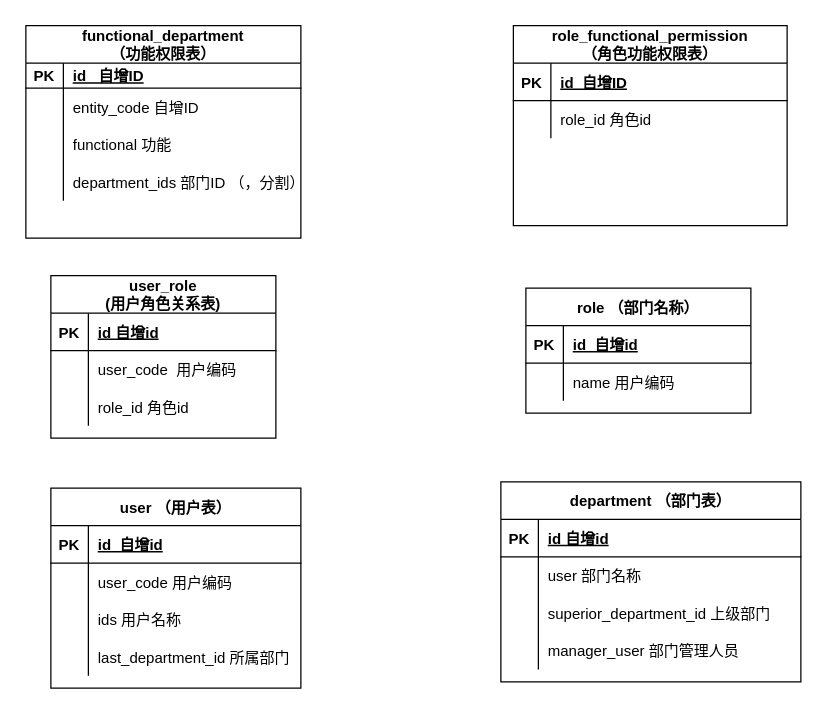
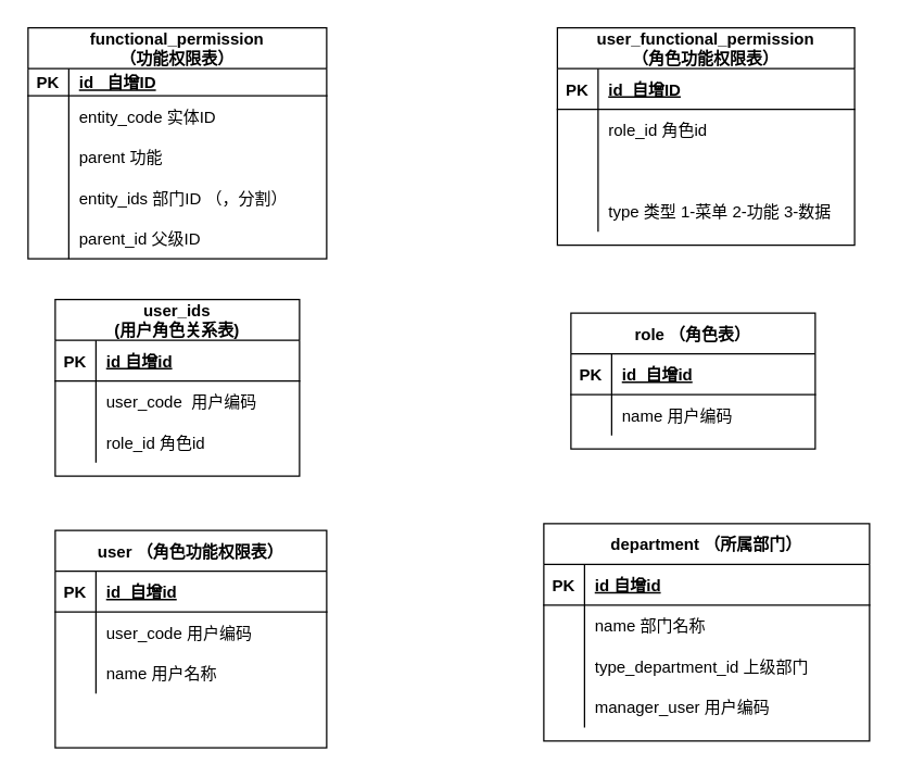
  <mxCell id="0" />
  <mxCell id="1" parent="0" />
- <mxCell id="2" value="functional_department&#10;（功能权限表）" style="shape=table;startSize=30;container=1;collapsible=1;childLayout=tableLayout;fixedRows=1;rowLines=0;fontStyle=1;align=center;resizeLast=1;" vertex="1" parent="1"><mxGeometry x="20" y="20" width="220" height="170" as="geometry" /></mxCell>
+ <mxCell id="2" value="functional_permission&#10;（功能权限表）" style="shape=table;startSize=30;container=1;collapsible=1;childLayout=tableLayout;fixedRows=1;rowLines=0;fontStyle=1;align=center;resizeLast=1;" vertex="1" parent="1"><mxGeometry x="20" y="20" width="220" height="170" as="geometry" /></mxCell>
  <mxCell id="3" value="" style="shape=partialRectangle;collapsible=0;dropTarget=0;pointerEvents=0;fillColor=none;top=0;left=0;bottom=1;right=0;points=[[0,0.5],[1,0.5]];portConstraint=eastwest;" vertex="1" parent="2"><mxGeometry y="30" width="220" height="20" as="geometry" /></mxCell>
  <mxCell id="4" value="PK" style="shape=partialRectangle;connectable=0;fillColor=none;top=0;left=0;bottom=0;right=0;fontStyle=1;overflow=hidden;" vertex="1" parent="3"><mxGeometry width="30" height="20" as="geometry" /></mxCell>
  <mxCell id="5" value="id   自增ID" style="shape=partialRectangle;connectable=0;fillColor=none;top=0;left=0;bottom=0;right=0;align=left;spacingLeft=6;fontStyle=5;overflow=hidden;" vertex="1" parent="3"><mxGeometry x="30" width="190" height="20" as="geometry" /></mxCell>
  <mxCell id="6" value="" style="shape=partialRectangle;collapsible=0;dropTarget=0;pointerEvents=0;fillColor=none;top=0;left=0;bottom=0;right=0;points=[[0,0.5],[1,0.5]];portConstraint=eastwest;" vertex="1" parent="2"><mxGeometry y="50" width="220" height="30" as="geometry" /></mxCell>
  <mxCell id="7" value="" style="shape=partialRectangle;connectable=0;fillColor=none;top=0;left=0;bottom=0;right=0;editable=1;overflow=hidden;" vertex="1" parent="6"><mxGeometry width="30" height="30" as="geometry" /></mxCell>
- <mxCell id="8" value="entity_code 自增ID" style="shape=partialRectangle;connectable=0;fillColor=none;top=0;left=0;bottom=0;right=0;align=left;spacingLeft=6;overflow=hidden;" vertex="1" parent="6"><mxGeometry x="30" width="190" height="30" as="geometry" /></mxCell>
+ <mxCell id="8" value="entity_code 实体ID" style="shape=partialRectangle;connectable=0;fillColor=none;top=0;left=0;bottom=0;right=0;align=left;spacingLeft=6;overflow=hidden;" vertex="1" parent="6"><mxGeometry x="30" width="190" height="30" as="geometry" /></mxCell>
  <mxCell id="9" value="" style="shape=partialRectangle;collapsible=0;dropTarget=0;pointerEvents=0;fillColor=none;top=0;left=0;bottom=0;right=0;points=[[0,0.5],[1,0.5]];portConstraint=eastwest;" vertex="1" parent="2"><mxGeometry y="80" width="220" height="30" as="geometry" /></mxCell>
  <mxCell id="10" value="" style="shape=partialRectangle;connectable=0;fillColor=none;top=0;left=0;bottom=0;right=0;editable=1;overflow=hidden;" vertex="1" parent="9"><mxGeometry width="30" height="30" as="geometry" /></mxCell>
- <mxCell id="11" value="functional 功能" style="shape=partialRectangle;connectable=0;fillColor=none;top=0;left=0;bottom=0;right=0;align=left;spacingLeft=6;overflow=hidden;" vertex="1" parent="9"><mxGeometry x="30" width="190" height="30" as="geometry" /></mxCell>
+ <mxCell id="11" value="parent 功能" style="shape=partialRectangle;connectable=0;fillColor=none;top=0;left=0;bottom=0;right=0;align=left;spacingLeft=6;overflow=hidden;" vertex="1" parent="9"><mxGeometry x="30" width="190" height="30" as="geometry" /></mxCell>
  <mxCell id="12" value="" style="shape=partialRectangle;collapsible=0;dropTarget=0;pointerEvents=0;fillColor=none;top=0;left=0;bottom=0;right=0;points=[[0,0.5],[1,0.5]];portConstraint=eastwest;" vertex="1" parent="2"><mxGeometry y="110" width="220" height="30" as="geometry" /></mxCell>
  <mxCell id="13" value="" style="shape=partialRectangle;connectable=0;fillColor=none;top=0;left=0;bottom=0;right=0;editable=1;overflow=hidden;" vertex="1" parent="12"><mxGeometry width="30" height="30" as="geometry" /></mxCell>
- <mxCell id="14" value="department_ids 部门ID （，分割）" style="shape=partialRectangle;connectable=0;fillColor=none;top=0;left=0;bottom=0;right=0;align=left;spacingLeft=6;overflow=hidden;" vertex="1" parent="12"><mxGeometry x="30" width="190" height="30" as="geometry" /></mxCell>
+ <mxCell id="14" value="entity_ids 部门ID （，分割）" style="shape=partialRectangle;connectable=0;fillColor=none;top=0;left=0;bottom=0;right=0;align=left;spacingLeft=6;overflow=hidden;" vertex="1" parent="12"><mxGeometry x="30" width="190" height="30" as="geometry" /></mxCell>
  <mxCell id="15" style="shape=partialRectangle;collapsible=0;dropTarget=0;pointerEvents=0;fillColor=none;top=0;left=0;bottom=0;right=0;points=[[0,0.5],[1,0.5]];portConstraint=eastwest;" vertex="1" parent="2"><mxGeometry y="140" width="220" height="30" as="geometry" /></mxCell>
  <mxCell id="16" style="shape=partialRectangle;connectable=0;fillColor=none;top=0;left=0;bottom=0;right=0;editable=1;overflow=hidden;" vertex="1" parent="15"><mxGeometry width="30" height="30" as="geometry" /></mxCell>
- <mxCell id="18" value="role_functional_permission&#10;（角色功能权限表）" style="shape=table;startSize=30;container=1;collapsible=1;childLayout=tableLayout;fixedRows=1;rowLines=0;fontStyle=1;align=center;resizeLast=1;" vertex="1" parent="1"><mxGeometry x="410" y="20" width="219" height="160" as="geometry" /></mxCell>
+ <mxCell id="17" value="parent_id 父级ID" style="shape=partialRectangle;connectable=0;fillColor=none;top=0;left=0;bottom=0;right=0;align=left;spacingLeft=6;overflow=hidden;" vertex="1" parent="15"><mxGeometry x="30" width="190" height="30" as="geometry" /></mxCell>
+ <mxCell id="18" value="user_functional_permission&#10;（角色功能权限表）" style="shape=table;startSize=30;container=1;collapsible=1;childLayout=tableLayout;fixedRows=1;rowLines=0;fontStyle=1;align=center;resizeLast=1;" vertex="1" parent="1"><mxGeometry x="410" y="20" width="219" height="160" as="geometry" /></mxCell>
  <mxCell id="19" value="" style="shape=partialRectangle;collapsible=0;dropTarget=0;pointerEvents=0;fillColor=none;top=0;left=0;bottom=1;right=0;points=[[0,0.5],[1,0.5]];portConstraint=eastwest;" vertex="1" parent="18"><mxGeometry y="30" width="219" height="30" as="geometry" /></mxCell>
  <mxCell id="20" value="PK" style="shape=partialRectangle;connectable=0;fillColor=none;top=0;left=0;bottom=0;right=0;fontStyle=1;overflow=hidden;" vertex="1" parent="19"><mxGeometry width="30" height="30" as="geometry" /></mxCell>
  <mxCell id="21" value="id  自增ID" style="shape=partialRectangle;connectable=0;fillColor=none;top=0;left=0;bottom=0;right=0;align=left;spacingLeft=6;fontStyle=5;overflow=hidden;" vertex="1" parent="19"><mxGeometry x="30" width="189" height="30" as="geometry" /></mxCell>
  <mxCell id="22" value="" style="shape=partialRectangle;collapsible=0;dropTarget=0;pointerEvents=0;fillColor=none;top=0;left=0;bottom=0;right=0;points=[[0,0.5],[1,0.5]];portConstraint=eastwest;" vertex="1" parent="18"><mxGeometry y="60" width="219" height="30" as="geometry" /></mxCell>
  <mxCell id="23" value="" style="shape=partialRectangle;connectable=0;fillColor=none;top=0;left=0;bottom=0;right=0;editable=1;overflow=hidden;" vertex="1" parent="22"><mxGeometry width="30" height="30" as="geometry" /></mxCell>
  <mxCell id="24" value="role_id 角色id" style="shape=partialRectangle;connectable=0;fillColor=none;top=0;left=0;bottom=0;right=0;align=left;spacingLeft=6;overflow=hidden;" vertex="1" parent="22"><mxGeometry x="30" width="189" height="30" as="geometry" /></mxCell>
  <mxCell id="25" value="" style="shape=partialRectangle;collapsible=0;dropTarget=0;pointerEvents=0;fillColor=none;top=0;left=0;bottom=0;right=0;points=[[0,0.5],[1,0.5]];portConstraint=eastwest;" vertex="1" parent="18"><mxGeometry y="90" width="219" height="30" as="geometry" /></mxCell>
  <mxCell id="26" value="" style="shape=partialRectangle;connectable=0;fillColor=none;top=0;left=0;bottom=0;right=0;editable=1;overflow=hidden;" vertex="1" parent="25"><mxGeometry width="30" height="30" as="geometry" /></mxCell>
  <mxCell id="27" value="" style="shape=partialRectangle;collapsible=0;dropTarget=0;pointerEvents=0;fillColor=none;top=0;left=0;bottom=0;right=0;points=[[0,0.5],[1,0.5]];portConstraint=eastwest;" vertex="1" parent="18"><mxGeometry y="120" width="219" height="30" as="geometry" /></mxCell>
  <mxCell id="28" value="" style="shape=partialRectangle;connectable=0;fillColor=none;top=0;left=0;bottom=0;right=0;editable=1;overflow=hidden;" vertex="1" parent="27"><mxGeometry width="30" height="30" as="geometry" /></mxCell>
- <mxCell id="30" value="role （部门名称）" style="shape=table;startSize=30;container=1;collapsible=1;childLayout=tableLayout;fixedRows=1;rowLines=0;fontStyle=1;align=center;resizeLast=1;" vertex="1" parent="1"><mxGeometry x="420" y="230" width="180" height="100" as="geometry" /></mxCell>
+ <mxCell id="29" value="type 类型 1-菜单 2-功能 3-数据" style="shape=partialRectangle;connectable=0;fillColor=none;top=0;left=0;bottom=0;right=0;align=left;spacingLeft=6;overflow=hidden;" vertex="1" parent="27"><mxGeometry x="30" width="189" height="30" as="geometry" /></mxCell>
+ <mxCell id="30" value="role （角色表）" style="shape=table;startSize=30;container=1;collapsible=1;childLayout=tableLayout;fixedRows=1;rowLines=0;fontStyle=1;align=center;resizeLast=1;" vertex="1" parent="1"><mxGeometry x="420" y="230" width="180" height="100" as="geometry" /></mxCell>
  <mxCell id="31" value="" style="shape=partialRectangle;collapsible=0;dropTarget=0;pointerEvents=0;fillColor=none;top=0;left=0;bottom=1;right=0;points=[[0,0.5],[1,0.5]];portConstraint=eastwest;" vertex="1" parent="30"><mxGeometry y="30" width="180" height="30" as="geometry" /></mxCell>
  <mxCell id="32" value="PK" style="shape=partialRectangle;connectable=0;fillColor=none;top=0;left=0;bottom=0;right=0;fontStyle=1;overflow=hidden;" vertex="1" parent="31"><mxGeometry width="30" height="30" as="geometry" /></mxCell>
  <mxCell id="33" value="id  自增id" style="shape=partialRectangle;connectable=0;fillColor=none;top=0;left=0;bottom=0;right=0;align=left;spacingLeft=6;fontStyle=5;overflow=hidden;" vertex="1" parent="31"><mxGeometry x="30" width="150" height="30" as="geometry" /></mxCell>
  <mxCell id="34" value="" style="shape=partialRectangle;collapsible=0;dropTarget=0;pointerEvents=0;fillColor=none;top=0;left=0;bottom=0;right=0;points=[[0,0.5],[1,0.5]];portConstraint=eastwest;" vertex="1" parent="30"><mxGeometry y="60" width="180" height="30" as="geometry" /></mxCell>
  <mxCell id="35" value="" style="shape=partialRectangle;connectable=0;fillColor=none;top=0;left=0;bottom=0;right=0;editable=1;overflow=hidden;" vertex="1" parent="34"><mxGeometry width="30" height="30" as="geometry" /></mxCell>
  <mxCell id="36" value="name 用户编码" style="shape=partialRectangle;connectable=0;fillColor=none;top=0;left=0;bottom=0;right=0;align=left;spacingLeft=6;overflow=hidden;" vertex="1" parent="34"><mxGeometry x="30" width="150" height="30" as="geometry" /></mxCell>
- <mxCell id="37" value="user_role &#10;(用户角色关系表)" style="shape=table;startSize=30;container=1;collapsible=1;childLayout=tableLayout;fixedRows=1;rowLines=0;fontStyle=1;align=center;resizeLast=1;" vertex="1" parent="1"><mxGeometry x="40" y="220" width="180" height="130" as="geometry" /></mxCell>
+ <mxCell id="37" value="user_ids &#10;(用户角色关系表)" style="shape=table;startSize=30;container=1;collapsible=1;childLayout=tableLayout;fixedRows=1;rowLines=0;fontStyle=1;align=center;resizeLast=1;" vertex="1" parent="1"><mxGeometry x="40" y="220" width="180" height="130" as="geometry" /></mxCell>
  <mxCell id="38" value="" style="shape=partialRectangle;collapsible=0;dropTarget=0;pointerEvents=0;fillColor=none;top=0;left=0;bottom=1;right=0;points=[[0,0.5],[1,0.5]];portConstraint=eastwest;" vertex="1" parent="37"><mxGeometry y="30" width="180" height="30" as="geometry" /></mxCell>
  <mxCell id="39" value="PK" style="shape=partialRectangle;connectable=0;fillColor=none;top=0;left=0;bottom=0;right=0;fontStyle=1;overflow=hidden;" vertex="1" parent="38"><mxGeometry width="30" height="30" as="geometry" /></mxCell>
  <mxCell id="40" value="id 自增id" style="shape=partialRectangle;connectable=0;fillColor=none;top=0;left=0;bottom=0;right=0;align=left;spacingLeft=6;fontStyle=5;overflow=hidden;" vertex="1" parent="38"><mxGeometry x="30" width="150" height="30" as="geometry" /></mxCell>
  <mxCell id="41" value="" style="shape=partialRectangle;collapsible=0;dropTarget=0;pointerEvents=0;fillColor=none;top=0;left=0;bottom=0;right=0;points=[[0,0.5],[1,0.5]];portConstraint=eastwest;" vertex="1" parent="37"><mxGeometry y="60" width="180" height="30" as="geometry" /></mxCell>
  <mxCell id="42" value="" style="shape=partialRectangle;connectable=0;fillColor=none;top=0;left=0;bottom=0;right=0;editable=1;overflow=hidden;" vertex="1" parent="41"><mxGeometry width="30" height="30" as="geometry" /></mxCell>
  <mxCell id="43" value="user_code  用户编码" style="shape=partialRectangle;connectable=0;fillColor=none;top=0;left=0;bottom=0;right=0;align=left;spacingLeft=6;overflow=hidden;" vertex="1" parent="41"><mxGeometry x="30" width="150" height="30" as="geometry" /></mxCell>
  <mxCell id="44" value="" style="shape=partialRectangle;collapsible=0;dropTarget=0;pointerEvents=0;fillColor=none;top=0;left=0;bottom=0;right=0;points=[[0,0.5],[1,0.5]];portConstraint=eastwest;" vertex="1" parent="37"><mxGeometry y="90" width="180" height="30" as="geometry" /></mxCell>
  <mxCell id="45" value="" style="shape=partialRectangle;connectable=0;fillColor=none;top=0;left=0;bottom=0;right=0;editable=1;overflow=hidden;" vertex="1" parent="44"><mxGeometry width="30" height="30" as="geometry" /></mxCell>
  <mxCell id="46" value="role_id 角色id" style="shape=partialRectangle;connectable=0;fillColor=none;top=0;left=0;bottom=0;right=0;align=left;spacingLeft=6;overflow=hidden;" vertex="1" parent="44"><mxGeometry x="30" width="150" height="30" as="geometry" /></mxCell>
- <mxCell id="47" value="user （用户表）" style="shape=table;startSize=30;container=1;collapsible=1;childLayout=tableLayout;fixedRows=1;rowLines=0;fontStyle=1;align=center;resizeLast=1;" vertex="1" parent="1"><mxGeometry x="40" y="390" width="200" height="160" as="geometry" /></mxCell>
+ <mxCell id="47" value="user （角色功能权限表）" style="shape=table;startSize=30;container=1;collapsible=1;childLayout=tableLayout;fixedRows=1;rowLines=0;fontStyle=1;align=center;resizeLast=1;" vertex="1" parent="1"><mxGeometry x="40" y="390" width="200" height="160" as="geometry" /></mxCell>
  <mxCell id="48" value="" style="shape=partialRectangle;collapsible=0;dropTarget=0;pointerEvents=0;fillColor=none;top=0;left=0;bottom=1;right=0;points=[[0,0.5],[1,0.5]];portConstraint=eastwest;" vertex="1" parent="47"><mxGeometry y="30" width="200" height="30" as="geometry" /></mxCell>
  <mxCell id="49" value="PK" style="shape=partialRectangle;connectable=0;fillColor=none;top=0;left=0;bottom=0;right=0;fontStyle=1;overflow=hidden;" vertex="1" parent="48"><mxGeometry width="30" height="30" as="geometry" /></mxCell>
  <mxCell id="50" value="id  自增id" style="shape=partialRectangle;connectable=0;fillColor=none;top=0;left=0;bottom=0;right=0;align=left;spacingLeft=6;fontStyle=5;overflow=hidden;" vertex="1" parent="48"><mxGeometry x="30" width="170" height="30" as="geometry" /></mxCell>
  <mxCell id="51" value="" style="shape=partialRectangle;collapsible=0;dropTarget=0;pointerEvents=0;fillColor=none;top=0;left=0;bottom=0;right=0;points=[[0,0.5],[1,0.5]];portConstraint=eastwest;" vertex="1" parent="47"><mxGeometry y="60" width="200" height="30" as="geometry" /></mxCell>
  <mxCell id="52" value="" style="shape=partialRectangle;connectable=0;fillColor=none;top=0;left=0;bottom=0;right=0;editable=1;overflow=hidden;" vertex="1" parent="51"><mxGeometry width="30" height="30" as="geometry" /></mxCell>
  <mxCell id="53" value="user_code 用户编码" style="shape=partialRectangle;connectable=0;fillColor=none;top=0;left=0;bottom=0;right=0;align=left;spacingLeft=6;overflow=hidden;" vertex="1" parent="51"><mxGeometry x="30" width="170" height="30" as="geometry" /></mxCell>
  <mxCell id="54" value="" style="shape=partialRectangle;collapsible=0;dropTarget=0;pointerEvents=0;fillColor=none;top=0;left=0;bottom=0;right=0;points=[[0,0.5],[1,0.5]];portConstraint=eastwest;" vertex="1" parent="47"><mxGeometry y="90" width="200" height="30" as="geometry" /></mxCell>
  <mxCell id="55" value="" style="shape=partialRectangle;connectable=0;fillColor=none;top=0;left=0;bottom=0;right=0;editable=1;overflow=hidden;" vertex="1" parent="54"><mxGeometry width="30" height="30" as="geometry" /></mxCell>
- <mxCell id="56" value="ids 用户名称" style="shape=partialRectangle;connectable=0;fillColor=none;top=0;left=0;bottom=0;right=0;align=left;spacingLeft=6;overflow=hidden;" vertex="1" parent="54"><mxGeometry x="30" width="170" height="30" as="geometry" /></mxCell>
+ <mxCell id="56" value="name 用户名称" style="shape=partialRectangle;connectable=0;fillColor=none;top=0;left=0;bottom=0;right=0;align=left;spacingLeft=6;overflow=hidden;" vertex="1" parent="54"><mxGeometry x="30" width="170" height="30" as="geometry" /></mxCell>
  <mxCell id="57" value="" style="shape=partialRectangle;collapsible=0;dropTarget=0;pointerEvents=0;fillColor=none;top=0;left=0;bottom=0;right=0;points=[[0,0.5],[1,0.5]];portConstraint=eastwest;" vertex="1" parent="47"><mxGeometry y="120" width="200" height="30" as="geometry" /></mxCell>
  <mxCell id="58" value="" style="shape=partialRectangle;connectable=0;fillColor=none;top=0;left=0;bottom=0;right=0;editable=1;overflow=hidden;" vertex="1" parent="57"><mxGeometry width="30" height="30" as="geometry" /></mxCell>
- <mxCell id="59" value="last_department_id 所属部门" style="shape=partialRectangle;connectable=0;fillColor=none;top=0;left=0;bottom=0;right=0;align=left;spacingLeft=6;overflow=hidden;" vertex="1" parent="57"><mxGeometry x="30" width="170" height="30" as="geometry" /></mxCell>
- <mxCell id="60" value="department （部门表）" style="shape=table;startSize=30;container=1;collapsible=1;childLayout=tableLayout;fixedRows=1;rowLines=0;fontStyle=1;align=center;resizeLast=1;" vertex="1" parent="1"><mxGeometry x="400" y="385" width="240" height="160" as="geometry" /></mxCell>
+ <mxCell id="60" value="department （所属部门）" style="shape=table;startSize=30;container=1;collapsible=1;childLayout=tableLayout;fixedRows=1;rowLines=0;fontStyle=1;align=center;resizeLast=1;" vertex="1" parent="1"><mxGeometry x="400" y="385" width="240" height="160" as="geometry" /></mxCell>
  <mxCell id="61" value="" style="shape=partialRectangle;collapsible=0;dropTarget=0;pointerEvents=0;fillColor=none;top=0;left=0;bottom=1;right=0;points=[[0,0.5],[1,0.5]];portConstraint=eastwest;" vertex="1" parent="60"><mxGeometry y="30" width="240" height="30" as="geometry" /></mxCell>
  <mxCell id="62" value="PK" style="shape=partialRectangle;connectable=0;fillColor=none;top=0;left=0;bottom=0;right=0;fontStyle=1;overflow=hidden;" vertex="1" parent="61"><mxGeometry width="30" height="30" as="geometry" /></mxCell>
  <mxCell id="63" value="id 自增id" style="shape=partialRectangle;connectable=0;fillColor=none;top=0;left=0;bottom=0;right=0;align=left;spacingLeft=6;fontStyle=5;overflow=hidden;" vertex="1" parent="61"><mxGeometry x="30" width="210" height="30" as="geometry" /></mxCell>
  <mxCell id="64" value="" style="shape=partialRectangle;collapsible=0;dropTarget=0;pointerEvents=0;fillColor=none;top=0;left=0;bottom=0;right=0;points=[[0,0.5],[1,0.5]];portConstraint=eastwest;" vertex="1" parent="60"><mxGeometry y="60" width="240" height="30" as="geometry" /></mxCell>
  <mxCell id="65" value="" style="shape=partialRectangle;connectable=0;fillColor=none;top=0;left=0;bottom=0;right=0;editable=1;overflow=hidden;" vertex="1" parent="64"><mxGeometry width="30" height="30" as="geometry" /></mxCell>
- <mxCell id="66" value="user 部门名称" style="shape=partialRectangle;connectable=0;fillColor=none;top=0;left=0;bottom=0;right=0;align=left;spacingLeft=6;overflow=hidden;" vertex="1" parent="64"><mxGeometry x="30" width="210" height="30" as="geometry" /></mxCell>
+ <mxCell id="66" value="name 部门名称" style="shape=partialRectangle;connectable=0;fillColor=none;top=0;left=0;bottom=0;right=0;align=left;spacingLeft=6;overflow=hidden;" vertex="1" parent="64"><mxGeometry x="30" width="210" height="30" as="geometry" /></mxCell>
  <mxCell id="67" value="" style="shape=partialRectangle;collapsible=0;dropTarget=0;pointerEvents=0;fillColor=none;top=0;left=0;bottom=0;right=0;points=[[0,0.5],[1,0.5]];portConstraint=eastwest;" vertex="1" parent="60"><mxGeometry y="90" width="240" height="30" as="geometry" /></mxCell>
  <mxCell id="68" value="" style="shape=partialRectangle;connectable=0;fillColor=none;top=0;left=0;bottom=0;right=0;editable=1;overflow=hidden;" vertex="1" parent="67"><mxGeometry width="30" height="30" as="geometry" /></mxCell>
- <mxCell id="69" value="superior_department_id 上级部门" style="shape=partialRectangle;connectable=0;fillColor=none;top=0;left=0;bottom=0;right=0;align=left;spacingLeft=6;overflow=hidden;" vertex="1" parent="67"><mxGeometry x="30" width="210" height="30" as="geometry" /></mxCell>
+ <mxCell id="69" value="type_department_id 上级部门" style="shape=partialRectangle;connectable=0;fillColor=none;top=0;left=0;bottom=0;right=0;align=left;spacingLeft=6;overflow=hidden;" vertex="1" parent="67"><mxGeometry x="30" width="210" height="30" as="geometry" /></mxCell>
  <mxCell id="70" value="" style="shape=partialRectangle;collapsible=0;dropTarget=0;pointerEvents=0;fillColor=none;top=0;left=0;bottom=0;right=0;points=[[0,0.5],[1,0.5]];portConstraint=eastwest;" vertex="1" parent="60"><mxGeometry y="120" width="240" height="30" as="geometry" /></mxCell>
  <mxCell id="71" value="" style="shape=partialRectangle;connectable=0;fillColor=none;top=0;left=0;bottom=0;right=0;editable=1;overflow=hidden;" vertex="1" parent="70"><mxGeometry width="30" height="30" as="geometry" /></mxCell>
- <mxCell id="72" value="manager_user 部门管理人员" style="shape=partialRectangle;connectable=0;fillColor=none;top=0;left=0;bottom=0;right=0;align=left;spacingLeft=6;overflow=hidden;" vertex="1" parent="70"><mxGeometry x="30" width="210" height="30" as="geometry" /></mxCell>
+ <mxCell id="72" value="manager_user 用户编码" style="shape=partialRectangle;connectable=0;fillColor=none;top=0;left=0;bottom=0;right=0;align=left;spacingLeft=6;overflow=hidden;" vertex="1" parent="70"><mxGeometry x="30" width="210" height="30" as="geometry" /></mxCell>
